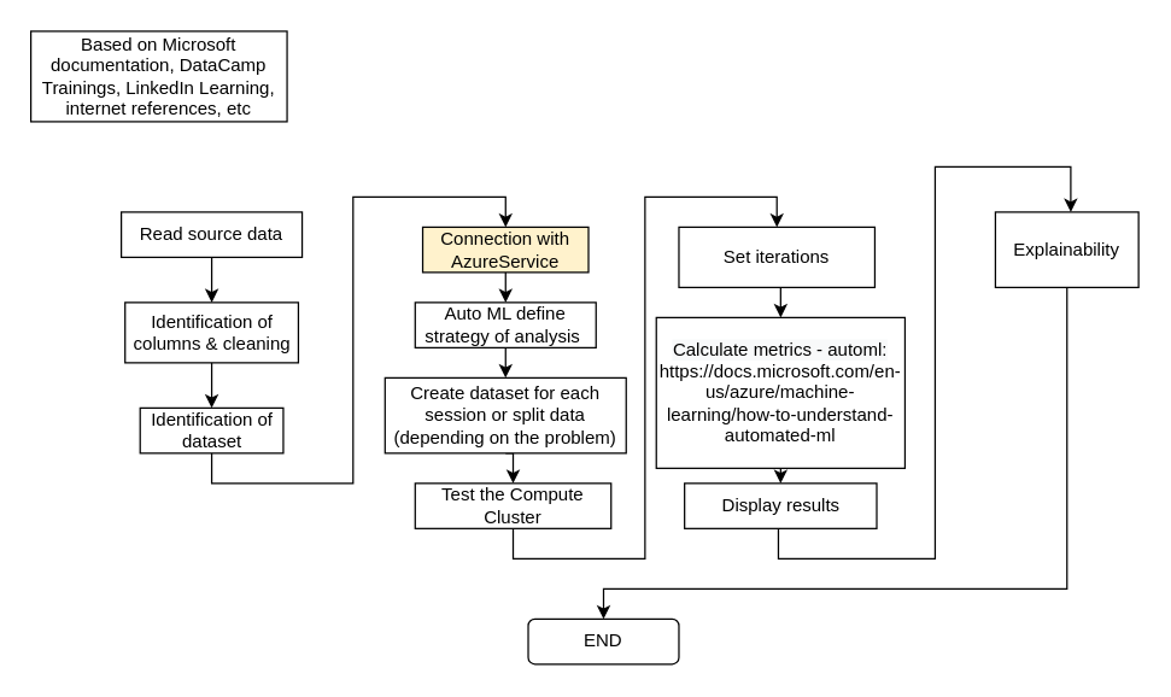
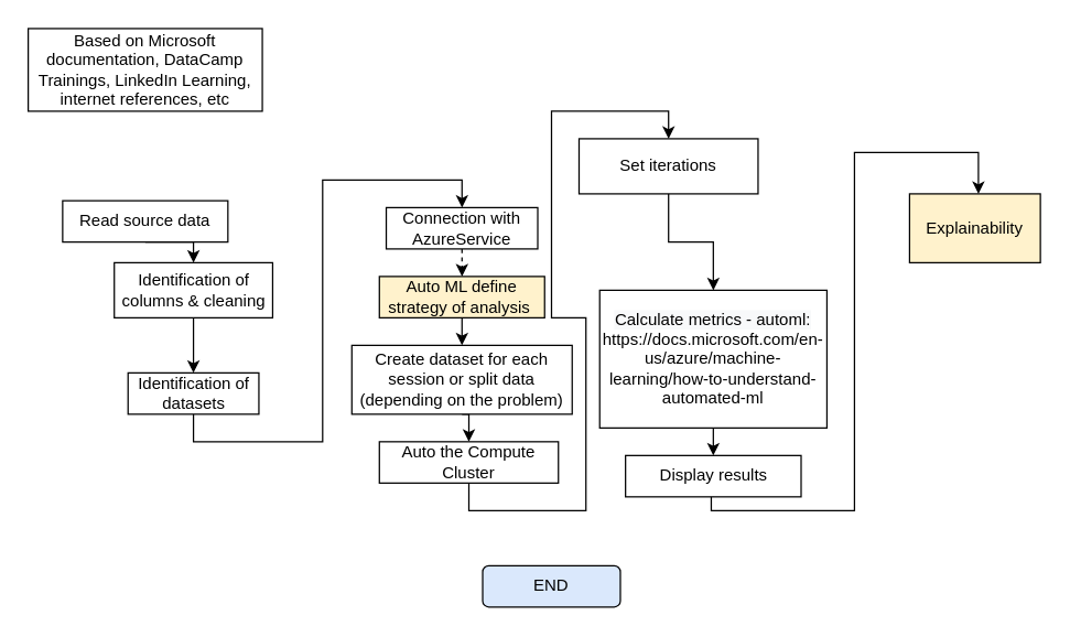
  <mxCell id="0" />
  <mxCell id="1" parent="0" />
  <mxCell id="2" style="edgeStyle=orthogonalEdgeStyle;rounded=0;orthogonalLoop=1;jettySize=auto;html=1;exitX=0.5;exitY=1;exitDx=0;exitDy=0;entryX=0.5;entryY=0;entryDx=0;entryDy=0;" parent="1" source="3" target="5" edge="1"><mxGeometry relative="1" as="geometry" /></mxCell>
- <mxCell id="3" value="Read source data" style="rounded=0;whiteSpace=wrap;html=1;" parent="1" vertex="1"><mxGeometry x="80" y="140" width="120" height="30" as="geometry" /></mxCell>
+ <mxCell id="3" value="Read source data" style="rounded=0;whiteSpace=wrap;html=1;" parent="1" vertex="1"><mxGeometry x="45" y="145" width="120" height="30" as="geometry" /></mxCell>
  <mxCell id="4" style="edgeStyle=orthogonalEdgeStyle;rounded=0;orthogonalLoop=1;jettySize=auto;html=1;exitX=0.5;exitY=1;exitDx=0;exitDy=0;entryX=0.5;entryY=0;entryDx=0;entryDy=0;" parent="1" source="5" target="7" edge="1"><mxGeometry relative="1" as="geometry" /></mxCell>
- <mxCell id="5" value="Identification of columns &amp;amp; cleaning" style="rounded=0;whiteSpace=wrap;html=1;" parent="1" vertex="1"><mxGeometry x="82.5" y="200" width="115" height="40" as="geometry" /></mxCell>
+ <mxCell id="5" value="Identification of columns &amp;amp; cleaning" style="rounded=0;whiteSpace=wrap;html=1;" parent="1" vertex="1"><mxGeometry x="82.5" y="190" width="115" height="40" as="geometry" /></mxCell>
  <mxCell id="6" style="edgeStyle=orthogonalEdgeStyle;rounded=0;orthogonalLoop=1;jettySize=auto;html=1;exitX=0.5;exitY=1;exitDx=0;exitDy=0;entryX=0.5;entryY=0;entryDx=0;entryDy=0;" parent="1" source="7" target="9" edge="1"><mxGeometry relative="1" as="geometry" /></mxCell>
- <mxCell id="7" value="Identification of dataset" style="rounded=0;whiteSpace=wrap;html=1;" parent="1" vertex="1"><mxGeometry x="92.5" y="270" width="95" height="30" as="geometry" /></mxCell>
- <mxCell id="8" style="edgeStyle=orthogonalEdgeStyle;rounded=0;orthogonalLoop=1;jettySize=auto;html=1;exitX=0.5;exitY=1;exitDx=0;exitDy=0;entryX=0.5;entryY=0;entryDx=0;entryDy=0;" parent="1" source="9" target="11" edge="1"><mxGeometry relative="1" as="geometry" /></mxCell>
- <mxCell id="9" value="Connection with AzureService" style="rounded=0;whiteSpace=wrap;html=1;fillColor=#fff2cc;" parent="1" vertex="1"><mxGeometry x="280" y="150" width="110" height="30" as="geometry" /></mxCell>
+ <mxCell id="7" value="Identification of datasets" style="rounded=0;whiteSpace=wrap;html=1;" parent="1" vertex="1"><mxGeometry x="92.5" y="270" width="95" height="30" as="geometry" /></mxCell>
+ <mxCell id="8" style="edgeStyle=orthogonalEdgeStyle;rounded=0;orthogonalLoop=1;jettySize=auto;html=1;exitX=0.5;exitY=1;exitDx=0;exitDy=0;entryX=0.5;entryY=0;entryDx=0;entryDy=0;dashed=1;" parent="1" source="9" target="11" edge="1"><mxGeometry relative="1" as="geometry" /></mxCell>
+ <mxCell id="9" value="Connection with AzureService" style="rounded=0;whiteSpace=wrap;html=1;" parent="1" vertex="1"><mxGeometry x="280" y="150" width="110" height="30" as="geometry" /></mxCell>
  <mxCell id="10" style="edgeStyle=orthogonalEdgeStyle;rounded=0;orthogonalLoop=1;jettySize=auto;html=1;exitX=0.5;exitY=1;exitDx=0;exitDy=0;entryX=0.5;entryY=0;entryDx=0;entryDy=0;" parent="1" source="11" target="13" edge="1"><mxGeometry relative="1" as="geometry" /></mxCell>
- <mxCell id="11" value="Auto ML define strategy of analysis&amp;nbsp;" style="rounded=0;whiteSpace=wrap;html=1;" parent="1" vertex="1"><mxGeometry x="275" y="200" width="120" height="30" as="geometry" /></mxCell>
+ <mxCell id="11" value="Auto ML define strategy of analysis&amp;nbsp;" style="rounded=0;whiteSpace=wrap;html=1;fillColor=#fff2cc;" parent="1" vertex="1"><mxGeometry x="275" y="200" width="120" height="30" as="geometry" /></mxCell>
  <mxCell id="12" style="edgeStyle=orthogonalEdgeStyle;rounded=0;orthogonalLoop=1;jettySize=auto;html=1;exitX=0.5;exitY=1;exitDx=0;exitDy=0;entryX=0.5;entryY=0;entryDx=0;entryDy=0;" parent="1" source="13" target="15" edge="1"><mxGeometry relative="1" as="geometry" /></mxCell>
  <mxCell id="13" value="Create dataset for each session or split data (depending on the problem)" style="rounded=0;whiteSpace=wrap;html=1;" parent="1" vertex="1"><mxGeometry x="255" y="250" width="160" height="50" as="geometry" /></mxCell>
  <mxCell id="14" style="edgeStyle=orthogonalEdgeStyle;rounded=0;orthogonalLoop=1;jettySize=auto;html=1;exitX=0.5;exitY=1;exitDx=0;exitDy=0;entryX=0.5;entryY=0;entryDx=0;entryDy=0;" parent="1" source="15" target="17" edge="1"><mxGeometry relative="1" as="geometry" /></mxCell>
- <mxCell id="15" value="Test the Compute Cluster" style="rounded=0;whiteSpace=wrap;html=1;" parent="1" vertex="1"><mxGeometry x="275" y="320" width="130" height="30" as="geometry" /></mxCell>
+ <mxCell id="15" value="Auto the Compute Cluster" style="rounded=0;whiteSpace=wrap;html=1;" parent="1" vertex="1"><mxGeometry x="275" y="320" width="130" height="30" as="geometry" /></mxCell>
  <mxCell id="16" style="edgeStyle=orthogonalEdgeStyle;rounded=0;orthogonalLoop=1;jettySize=auto;html=1;exitX=0.5;exitY=1;exitDx=0;exitDy=0;entryX=0.5;entryY=0;entryDx=0;entryDy=0;" parent="1" source="17" target="24" edge="1"><mxGeometry relative="1" as="geometry" /></mxCell>
- <mxCell id="17" value="Set iterations" style="rounded=0;whiteSpace=wrap;html=1;" parent="1" vertex="1"><mxGeometry x="450" y="150" width="130" height="40" as="geometry" /></mxCell>
+ <mxCell id="17" value="Set iterations" style="rounded=0;whiteSpace=wrap;html=1;" parent="1" vertex="1"><mxGeometry x="420" y="100" width="130" height="40" as="geometry" /></mxCell>
  <mxCell id="18" style="edgeStyle=orthogonalEdgeStyle;rounded=0;orthogonalLoop=1;jettySize=auto;html=1;exitX=0.5;exitY=1;exitDx=0;exitDy=0;" parent="1" source="19" target="21" edge="1"><mxGeometry relative="1" as="geometry"><Array as="points"><mxPoint x="516" y="350" /><mxPoint x="516" y="370" /><mxPoint x="620" y="370" /><mxPoint x="620" y="110" /><mxPoint x="710" y="110" /></Array></mxGeometry></mxCell>
- <mxCell id="19" value="Display results" style="rounded=0;whiteSpace=wrap;html=1;" parent="1" vertex="1"><mxGeometry x="453.75" y="320" width="127.5" height="30" as="geometry" /></mxCell>
- <mxCell id="20" style="edgeStyle=orthogonalEdgeStyle;rounded=0;orthogonalLoop=1;jettySize=auto;html=1;exitX=0.5;exitY=1;exitDx=0;exitDy=0;entryX=0.5;entryY=0;entryDx=0;entryDy=0;" parent="1" source="21" target="22" edge="1"><mxGeometry relative="1" as="geometry"><Array as="points"><mxPoint x="707" y="390" /><mxPoint x="400" y="390" /></Array></mxGeometry></mxCell>
- <mxCell id="21" value="Explainability" style="rounded=0;whiteSpace=wrap;html=1;" parent="1" vertex="1"><mxGeometry x="660" y="140" width="95" height="50" as="geometry" /></mxCell>
- <mxCell id="22" value="END" style="rounded=1;whiteSpace=wrap;html=1;" parent="1" vertex="1"><mxGeometry x="350" y="410" width="100" height="30" as="geometry" /></mxCell>
+ <mxCell id="19" value="Display results" style="rounded=0;whiteSpace=wrap;html=1;" parent="1" vertex="1"><mxGeometry x="453.75" y="330" width="127.5" height="30" as="geometry" /></mxCell>
+ <mxCell id="21" value="Explainability" style="rounded=0;whiteSpace=wrap;html=1;fillColor=#fff2cc;" parent="1" vertex="1"><mxGeometry x="660" y="140" width="95" height="50" as="geometry" /></mxCell>
+ <mxCell id="22" value="END" style="rounded=1;whiteSpace=wrap;html=1;fillColor=#dae8fc;" parent="1" vertex="1"><mxGeometry x="350" y="410" width="100" height="30" as="geometry" /></mxCell>
  <mxCell id="23" style="edgeStyle=orthogonalEdgeStyle;rounded=0;orthogonalLoop=1;jettySize=auto;html=1;exitX=0.5;exitY=1;exitDx=0;exitDy=0;entryX=0.5;entryY=0;entryDx=0;entryDy=0;" parent="1" source="24" target="19" edge="1"><mxGeometry relative="1" as="geometry" /></mxCell>
  <mxCell id="24" value="&lt;span style=&quot;color: rgb(0 , 0 , 0) ; font-family: &amp;#34;helvetica&amp;#34; ; font-size: 12px ; font-style: normal ; font-weight: 400 ; letter-spacing: normal ; text-align: center ; text-indent: 0px ; text-transform: none ; word-spacing: 0px ; background-color: rgb(248 , 249 , 250) ; display: inline ; float: none&quot;&gt;Calculate metrics - automl:&lt;/span&gt;&lt;br style=&quot;color: rgb(0 , 0 , 0) ; font-family: &amp;#34;helvetica&amp;#34; ; font-size: 12px ; font-style: normal ; font-weight: 400 ; letter-spacing: normal ; text-align: center ; text-indent: 0px ; text-transform: none ; word-spacing: 0px ; background-color: rgb(248 , 249 , 250)&quot;&gt;&lt;font face=&quot;helvetica&quot;&gt;https://docs.microsoft.com/en-us/azure/machine-learning/how-to-understand-automated-ml&lt;/font&gt;" style="rounded=0;whiteSpace=wrap;html=1;" parent="1" vertex="1"><mxGeometry x="435" y="210" width="165" height="100" as="geometry" /></mxCell>
  <mxCell id="25" value="Based on Microsoft documentation, DataCamp Trainings, LinkedIn Learning, internet references, etc" style="rounded=0;whiteSpace=wrap;html=1;" parent="1" vertex="1"><mxGeometry x="20" y="20" width="170" height="60" as="geometry" /></mxCell>
  <mxCell id="26" style="edgeStyle=orthogonalEdgeStyle;rounded=0;orthogonalLoop=1;jettySize=auto;html=1;exitX=0.5;exitY=1;exitDx=0;exitDy=0;" parent="1" source="22" target="22" edge="1"><mxGeometry relative="1" as="geometry" /></mxCell>
